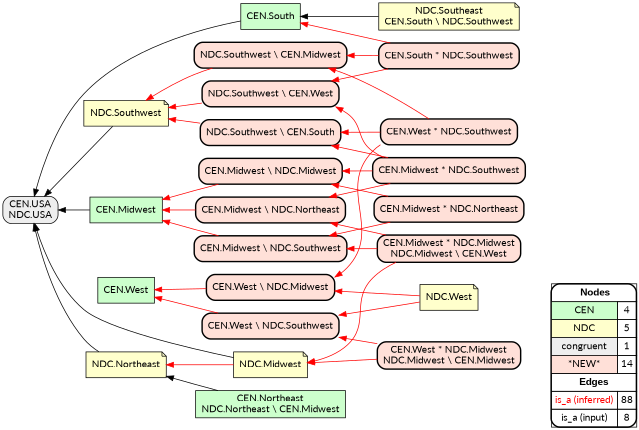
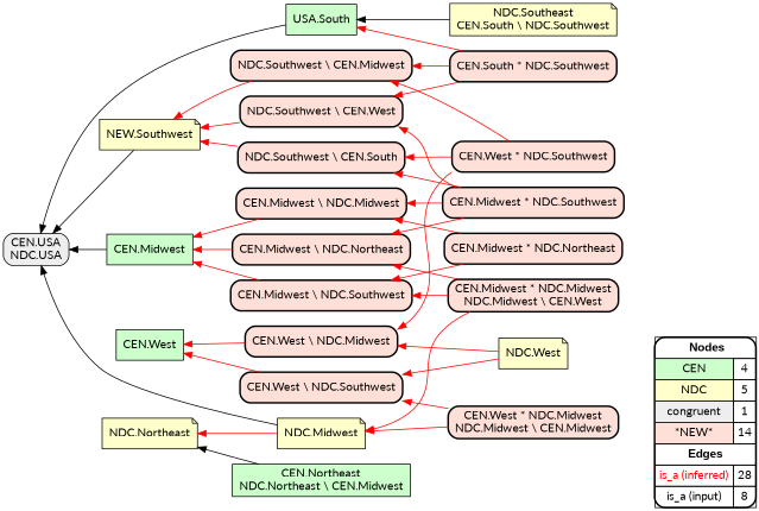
  digraph {
    fontname=Lato
    rankdir=RL
    node [fillcolor="#FFE0D8" fontname=Lato shape=box style="filled,rounded,bold"]
    edge [arrowhead=normal color="#FF0000" constraint=true fontname=Lato penwidth=1 style=solid]
-   n1 [fillcolor=white label=<   <TABLE BORDER="0" CELLBORDER="1" CELLSPACING="0" CELLPADDING="4">  <TR> <TD COLSPAN="2"><font face="Arial Black"> Nodes</font></TD> </TR>  <TR>   <TD bgcolor="#CCFFCC" fontname="helvetica">CEN</TD>   <TD>4</TD>   </TR>  <TR>   <TD bgcolor="#FFFFCC" fontname="helvetica">NDC</TD>   <TD>5</TD>   </TR>  <TR>   <TD bgcolor="#EEEEEE" fontname="helvetica">congruent</TD>   <TD>1</TD>   </TR>  <TR>   <TD bgcolor="#FFE0D8" fontname="helvetica">*NEW*</TD>   <TD>14</TD>   </TR>  <TR> <TD COLSPAN="2"><font face = "Arial Black"> Edges </font></TD> </TR>  <TR>   <TD><font color ="#FF0000">is_a (inferred)</font></TD><TD>88</TD> </TR> <TR>   <TD><font color ="#000000">is_a (input)</font></TD><TD>8</TD> </TR> </TABLE>   > margin=0]
+   n1 [fillcolor=white label=<   <TABLE BORDER="0" CELLBORDER="1" CELLSPACING="0" CELLPADDING="4">  <TR> <TD COLSPAN="2"><font face="Arial Black"> Nodes</font></TD> </TR>  <TR>   <TD bgcolor="#CCFFCC" fontname="helvetica">CEN</TD>   <TD>4</TD>   </TR>  <TR>   <TD bgcolor="#FFFFCC" fontname="helvetica">NDC</TD>   <TD>5</TD>   </TR>  <TR>   <TD bgcolor="#EEEEEE" fontname="helvetica">congruent</TD>   <TD>1</TD>   </TR>  <TR>   <TD bgcolor="#FFE0D8" fontname="helvetica">*NEW*</TD>   <TD>14</TD>   </TR>  <TR> <TD COLSPAN="2"><font face = "Arial Black"> Edges </font></TD> </TR>  <TR>   <TD><font color ="#FF0000">is_a (inferred)</font></TD><TD>28</TD> </TR> <TR>   <TD><font color ="#000000">is_a (input)</font></TD><TD>8</TD> </TR> </TABLE>   > margin=0]
    "CEN.Midwest" [fillcolor="#CCFFCC" style=filled]
    "CEN.USA\nNDC.USA" [fillcolor="#EEEEEE" style="filled,rounded"]
    "CEN.West" [fillcolor="#CCFFCC" style=filled]
    "CEN.Northeast\nNDC.Northeast \\ CEN.Midwest" [fillcolor="#CCFFCC" style=filled]
    "NDC.Northeast" [fillcolor="#FFFFCC" shape=note style=filled]
-   "CEN.South" [fillcolor="#CCFFCC" style=filled]
+   "CEN.South" [fillcolor="#CCFFCC" style=filled label="USA.South"]
    "NDC.Midwest" [fillcolor="#FFFFCC" shape=note style=filled]
    "NDC.West" [fillcolor="#FFFFCC" shape=note style=filled]
    "CEN.West \\ NDC.Midwest"
    "CEN.West \\ NDC.Southwest"
    "NDC.Southeast\nCEN.South \\ NDC.Southwest" [fillcolor="#FFFFCC" shape=note style=filled]
-   "NDC.Southwest" [fillcolor="#FFFFCC" shape=note style=filled]
+   "NDC.Southwest" [fillcolor="#FFFFCC" shape=note style=filled label="NEW.Southwest"]
    "CEN.West * NDC.Midwest\nNDC.Midwest \\ CEN.Midwest"
    "CEN.Midwest * NDC.Southwest"
    "NDC.Southwest \\ CEN.South"
    "CEN.Midwest \\ NDC.Midwest"
    "NDC.Southwest \\ CEN.West"
    "CEN.Midwest \\ NDC.Northeast"
    "NDC.Southwest \\ CEN.Midwest"
    "CEN.Midwest * NDC.Northeast"
    "CEN.Midwest \\ NDC.Southwest"
    "CEN.West * NDC.Southwest"
    "CEN.Midwest * NDC.Midwest\nNDC.Midwest \\ CEN.West"
    "CEN.South * NDC.Southwest"
    subgraph sub_1 {
      rank=source
      n1
    }
    "CEN.Midwest" -> "CEN.USA\nNDC.USA" [color="#000000"]
    "CEN.Northeast\nNDC.Northeast \\ CEN.Midwest" -> "NDC.Northeast" [color="#000000"]
-   "NDC.Northeast" -> "CEN.USA\nNDC.USA" [color="#000000"]
    "CEN.South" -> "CEN.USA\nNDC.USA" [color="#000000"]
    "NDC.Midwest" -> "CEN.USA\nNDC.USA" [color="#000000"]
    "NDC.Midwest" -> "NDC.Northeast"
    "NDC.West" -> "CEN.West \\ NDC.Midwest"
    "NDC.West" -> "CEN.West \\ NDC.Southwest"
    "CEN.West \\ NDC.Midwest" -> "CEN.West"
    "CEN.West \\ NDC.Southwest" -> "CEN.West"
    "NDC.Southeast\nCEN.South \\ NDC.Southwest" -> "CEN.South" [color="#000000"]
    "NDC.Southwest" -> "CEN.USA\nNDC.USA" [color="#000000"]
    "CEN.West * NDC.Midwest\nNDC.Midwest \\ CEN.Midwest" -> "NDC.Midwest"
    "CEN.West * NDC.Midwest\nNDC.Midwest \\ CEN.Midwest" -> "CEN.West \\ NDC.Southwest"
    "CEN.Midwest * NDC.Southwest" -> "NDC.Southwest \\ CEN.South"
    "CEN.Midwest * NDC.Southwest" -> "CEN.Midwest \\ NDC.Midwest"
    "CEN.Midwest * NDC.Southwest" -> "NDC.Southwest \\ CEN.West"
    "CEN.Midwest * NDC.Southwest" -> "CEN.Midwest \\ NDC.Northeast"
    "NDC.Southwest \\ CEN.South" -> "NDC.Southwest"
    "CEN.Midwest \\ NDC.Midwest" -> "CEN.Midwest"
    "NDC.Southwest \\ CEN.West" -> "NDC.Southwest"
    "CEN.Midwest \\ NDC.Northeast" -> "CEN.Midwest"
    "NDC.Southwest \\ CEN.Midwest" -> "NDC.Southwest"
    "CEN.Midwest * NDC.Northeast" -> "CEN.Midwest \\ NDC.Midwest"
    "CEN.Midwest * NDC.Northeast" -> "CEN.Midwest \\ NDC.Southwest"
    "CEN.Midwest \\ NDC.Southwest" -> "CEN.Midwest"
    "CEN.West * NDC.Southwest" -> "CEN.West \\ NDC.Midwest"
    "CEN.West * NDC.Southwest" -> "NDC.Southwest \\ CEN.South"
    "CEN.West * NDC.Southwest" -> "NDC.Southwest \\ CEN.Midwest"
    "CEN.Midwest * NDC.Midwest\nNDC.Midwest \\ CEN.West" -> "NDC.Midwest"
    "CEN.Midwest * NDC.Midwest\nNDC.Midwest \\ CEN.West" -> "CEN.Midwest \\ NDC.Northeast"
    "CEN.Midwest * NDC.Midwest\nNDC.Midwest \\ CEN.West" -> "CEN.Midwest \\ NDC.Southwest"
    "CEN.South * NDC.Southwest" -> "CEN.South"
    "CEN.South * NDC.Southwest" -> "NDC.Southwest \\ CEN.West"
    "CEN.South * NDC.Southwest" -> "NDC.Southwest \\ CEN.Midwest"
  }
